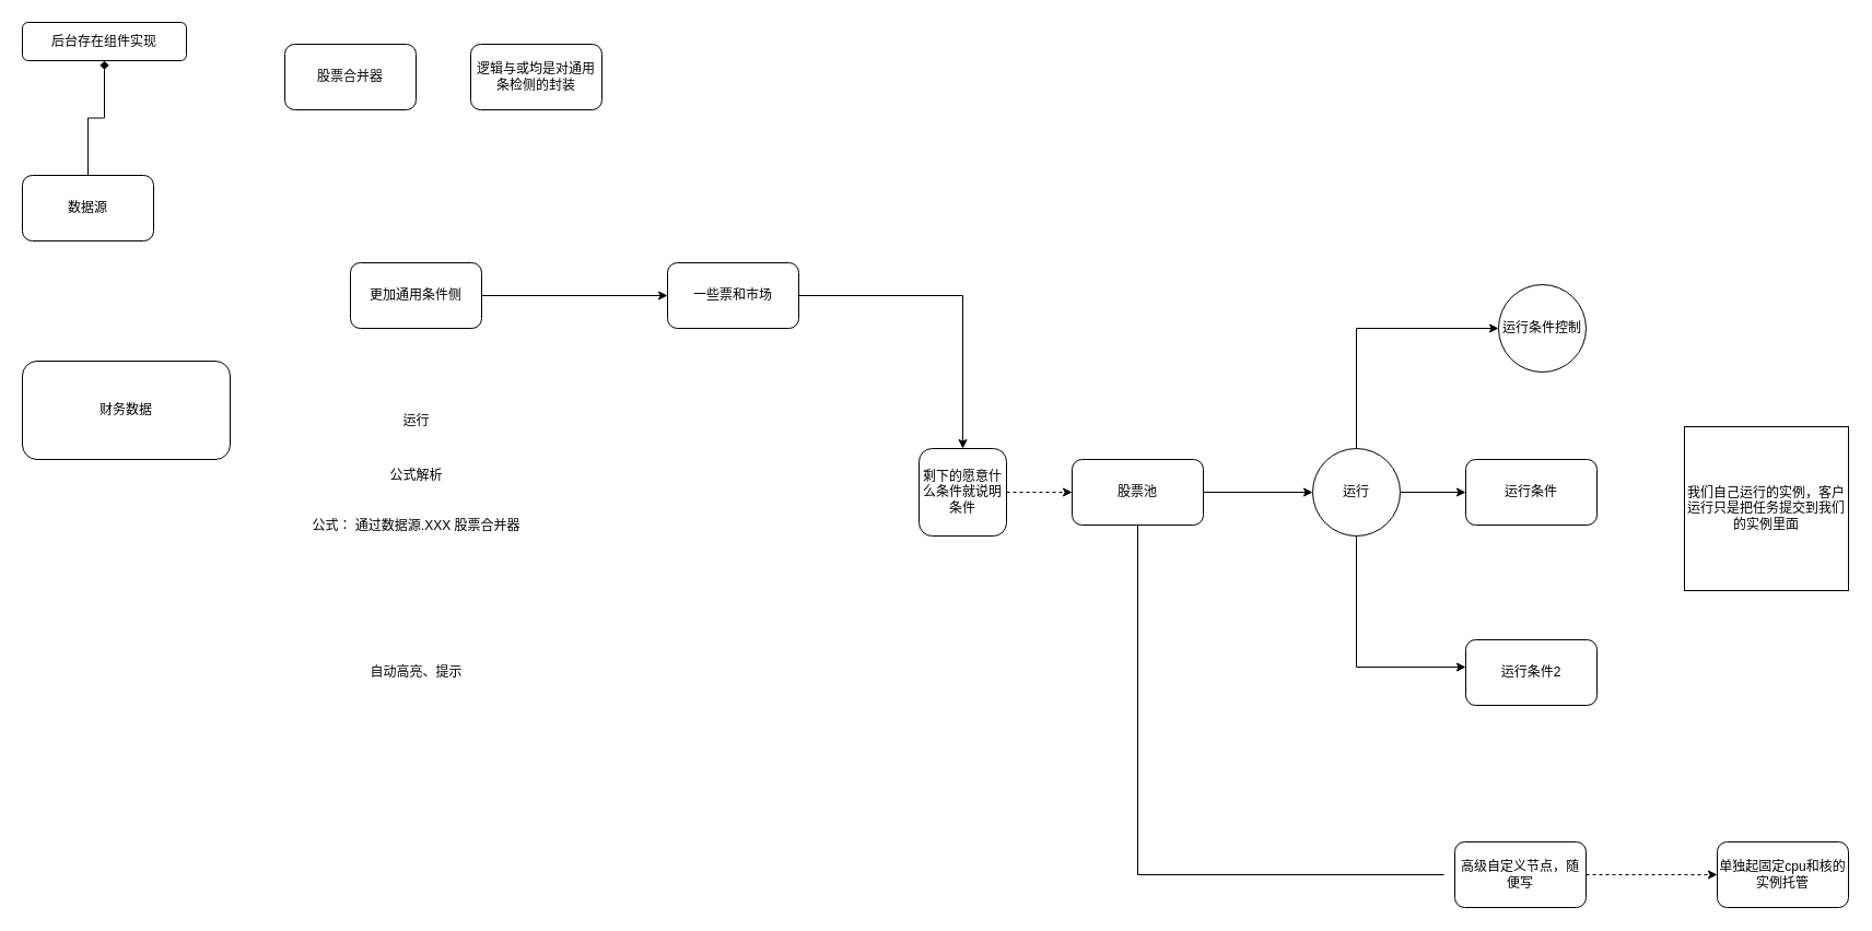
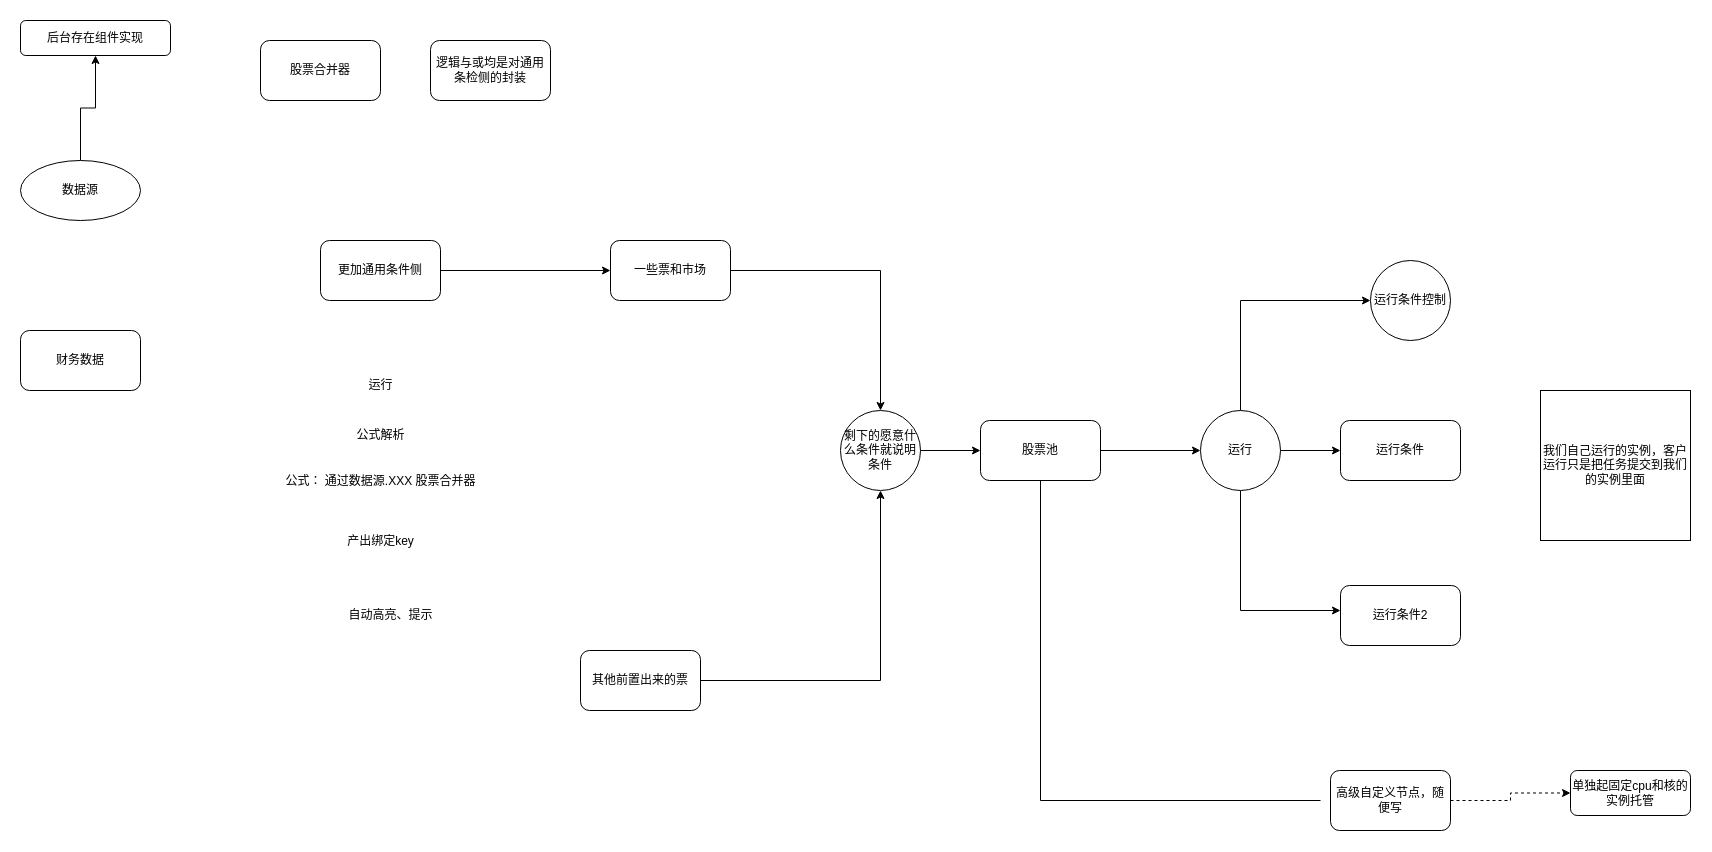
  <mxCell id="0" />
  <mxCell id="1" parent="0" />
- <mxCell id="2" style="edgeStyle=orthogonalEdgeStyle;rounded=0;orthogonalLoop=1;jettySize=auto;html=1;endArrow=diamond;" edge="1" parent="1" source="3" target="15"><mxGeometry relative="1" as="geometry" /></mxCell>
- <mxCell id="3" value="数据源" style="rounded=1;whiteSpace=wrap;html=1;" vertex="1" parent="1"><mxGeometry x="20" y="160" width="120" height="60" as="geometry" /></mxCell>
- <mxCell id="4" value="财务数据" style="rounded=1;whiteSpace=wrap;html=1;" vertex="1" parent="1"><mxGeometry x="20" y="330" width="190" height="90" as="geometry" /></mxCell>
+ <mxCell id="2" style="edgeStyle=orthogonalEdgeStyle;rounded=0;orthogonalLoop=1;jettySize=auto;html=1;" edge="1" parent="1" source="3" target="15"><mxGeometry relative="1" as="geometry" /></mxCell>
+ <mxCell id="3" value="数据源" style="ellipse;whiteSpace=wrap;html=1;" vertex="1" parent="1"><mxGeometry x="20" y="160" width="120" height="60" as="geometry" /></mxCell>
+ <mxCell id="4" value="财务数据" style="rounded=1;whiteSpace=wrap;html=1;" vertex="1" parent="1"><mxGeometry x="20" y="330" width="120" height="60" as="geometry" /></mxCell>
  <mxCell id="5" style="edgeStyle=orthogonalEdgeStyle;rounded=0;orthogonalLoop=1;jettySize=auto;html=1;entryX=0;entryY=0.5;entryDx=0;entryDy=0;" edge="1" parent="1" source="6" target="12"><mxGeometry relative="1" as="geometry" /></mxCell>
  <mxCell id="6" value="更加通用条件侧" style="rounded=1;whiteSpace=wrap;html=1;" vertex="1" parent="1"><mxGeometry x="320" y="240" width="120" height="60" as="geometry" /></mxCell>
  <mxCell id="7" value="公式： 通过数据源.XXX 股票合并器" style="text;html=1;align=center;verticalAlign=middle;whiteSpace=wrap;rounded=0;" vertex="1" parent="1"><mxGeometry x="262.5" y="456" width="235" height="50" as="geometry" /></mxCell>
  <mxCell id="8" value="公式解析" style="text;html=1;align=center;verticalAlign=middle;whiteSpace=wrap;rounded=0;" vertex="1" parent="1"><mxGeometry x="262.5" y="410" width="235" height="50" as="geometry" /></mxCell>
  <mxCell id="9" value="运行" style="text;html=1;align=center;verticalAlign=middle;whiteSpace=wrap;rounded=0;" vertex="1" parent="1"><mxGeometry x="262.5" y="360" width="235" height="50" as="geometry" /></mxCell>
  <mxCell id="10" value="股票合并器" style="rounded=1;whiteSpace=wrap;html=1;" vertex="1" parent="1"><mxGeometry x="260" y="40" width="120" height="60" as="geometry" /></mxCell>
  <mxCell id="11" value="" style="edgeStyle=orthogonalEdgeStyle;rounded=0;orthogonalLoop=1;jettySize=auto;html=1;" edge="1" parent="1" source="12" target="18"><mxGeometry relative="1" as="geometry" /></mxCell>
  <mxCell id="12" value="一些票和市场" style="rounded=1;whiteSpace=wrap;html=1;" vertex="1" parent="1"><mxGeometry x="610" y="240" width="120" height="60" as="geometry" /></mxCell>
- <mxCell id="14" value="自动高亮、提示" style="text;html=1;align=center;verticalAlign=middle;whiteSpace=wrap;rounded=0;" vertex="1" parent="1"><mxGeometry x="262.5" y="590" width="235" height="50" as="geometry" /></mxCell>
+ <mxCell id="13" value="产出绑定key" style="text;html=1;align=center;verticalAlign=middle;whiteSpace=wrap;rounded=0;" vertex="1" parent="1"><mxGeometry x="262.5" y="516" width="235" height="50" as="geometry" /></mxCell>
+ <mxCell id="14" value="自动高亮、提示" style="text;html=1;align=center;verticalAlign=middle;whiteSpace=wrap;rounded=0;" vertex="1" parent="1"><mxGeometry x="272.5" y="590" width="235" height="50" as="geometry" /></mxCell>
  <mxCell id="15" value="后台存在组件实现" style="rounded=1;whiteSpace=wrap;html=1;" vertex="1" parent="1"><mxGeometry x="20" y="20" width="150" height="35" as="geometry" /></mxCell>
  <mxCell id="16" value="逻辑与或均是对通用条检侧的封装" style="rounded=1;whiteSpace=wrap;html=1;" vertex="1" parent="1"><mxGeometry x="430" y="40" width="120" height="60" as="geometry" /></mxCell>
- <mxCell id="17" value="" style="edgeStyle=orthogonalEdgeStyle;rounded=0;orthogonalLoop=1;jettySize=auto;html=1;dashed=1;" edge="1" parent="1" source="18" target="22"><mxGeometry relative="1" as="geometry" /></mxCell>
- <mxCell id="18" value="剩下的愿意什么条件就说明条件" style="whiteSpace=wrap;html=1;rounded=1;" vertex="1" parent="1"><mxGeometry x="840" y="410" width="80" height="80" as="geometry" /></mxCell>
+ <mxCell id="17" value="" style="edgeStyle=orthogonalEdgeStyle;rounded=0;orthogonalLoop=1;jettySize=auto;html=1;" edge="1" parent="1" source="18" target="22"><mxGeometry relative="1" as="geometry" /></mxCell>
+ <mxCell id="18" value="剩下的愿意什么条件就说明条件" style="ellipse;whiteSpace=wrap;html=1;rounded=1;" vertex="1" parent="1"><mxGeometry x="840" y="410" width="80" height="80" as="geometry" /></mxCell>
+ <mxCell id="19" style="edgeStyle=orthogonalEdgeStyle;rounded=0;orthogonalLoop=1;jettySize=auto;html=1;" edge="1" parent="1" source="20" target="18"><mxGeometry relative="1" as="geometry" /></mxCell>
+ <mxCell id="20" value="其他前置出来的票" style="rounded=1;whiteSpace=wrap;html=1;" vertex="1" parent="1"><mxGeometry x="580" y="650" width="120" height="60" as="geometry" /></mxCell>
  <mxCell id="21" value="" style="edgeStyle=orthogonalEdgeStyle;rounded=0;orthogonalLoop=1;jettySize=auto;html=1;" edge="1" parent="1" source="22" target="26"><mxGeometry relative="1" as="geometry" /></mxCell>
  <mxCell id="22" value="股票池" style="whiteSpace=wrap;html=1;rounded=1;" vertex="1" parent="1"><mxGeometry x="980" y="420" width="120" height="60" as="geometry" /></mxCell>
  <mxCell id="23" value="" style="edgeStyle=orthogonalEdgeStyle;rounded=0;orthogonalLoop=1;jettySize=auto;html=1;" edge="1" parent="1" source="26" target="27"><mxGeometry relative="1" as="geometry"><Array as="points"><mxPoint x="1240" y="300" /></Array></mxGeometry></mxCell>
  <mxCell id="24" value="" style="edgeStyle=orthogonalEdgeStyle;rounded=0;orthogonalLoop=1;jettySize=auto;html=1;" edge="1" parent="1" source="26" target="28"><mxGeometry relative="1" as="geometry" /></mxCell>
  <mxCell id="25" value="" style="edgeStyle=orthogonalEdgeStyle;rounded=0;orthogonalLoop=1;jettySize=auto;html=1;" edge="1" parent="1" source="26" target="29"><mxGeometry relative="1" as="geometry"><Array as="points"><mxPoint x="1240" y="610" /></Array></mxGeometry></mxCell>
  <mxCell id="26" value="运行" style="ellipse;whiteSpace=wrap;html=1;rounded=1;" vertex="1" parent="1"><mxGeometry x="1200" y="410" width="80" height="80" as="geometry" /></mxCell>
  <mxCell id="27" value="运行条件控制" style="ellipse;whiteSpace=wrap;html=1;rounded=1;" vertex="1" parent="1"><mxGeometry x="1370" y="260" width="80" height="80" as="geometry" /></mxCell>
  <mxCell id="28" value="运行条件" style="whiteSpace=wrap;html=1;rounded=1;" vertex="1" parent="1"><mxGeometry x="1340" y="420" width="120" height="60" as="geometry" /></mxCell>
  <mxCell id="29" value="运行条件2" style="whiteSpace=wrap;html=1;rounded=1;" vertex="1" parent="1"><mxGeometry x="1340" y="585" width="120" height="60" as="geometry" /></mxCell>
  <mxCell id="30" value="" style="edgeStyle=orthogonalEdgeStyle;rounded=0;orthogonalLoop=1;jettySize=auto;html=1;dashed=1;" edge="1" parent="1" source="31" target="34"><mxGeometry relative="1" as="geometry" /></mxCell>
  <mxCell id="31" value="高级自定义节点，随便写" style="rounded=1;whiteSpace=wrap;html=1;" vertex="1" parent="1"><mxGeometry x="1330" y="770" width="120" height="60" as="geometry" /></mxCell>
  <mxCell id="32" value="我们自己运行的实例，客户运行只是把任务提交到我们的实例里面" style="whiteSpace=wrap;html=1;aspect=fixed;" vertex="1" parent="1"><mxGeometry x="1540" y="390" width="150" height="150" as="geometry" /></mxCell>
  <mxCell id="33" style="edgeStyle=orthogonalEdgeStyle;rounded=0;orthogonalLoop=1;jettySize=auto;html=1;entryX=-0.083;entryY=0.5;entryDx=0;entryDy=0;entryPerimeter=0;endArrow=none;" edge="1" parent="1" source="22" target="31"><mxGeometry relative="1" as="geometry"><Array as="points"><mxPoint x="1040" y="800" /></Array></mxGeometry></mxCell>
- <mxCell id="34" value="单独起固定cpu和核的实例托管" style="whiteSpace=wrap;html=1;rounded=1;" vertex="1" parent="1"><mxGeometry x="1570" y="770" width="120" height="60" as="geometry" /></mxCell>
+ <mxCell id="34" value="单独起固定cpu和核的实例托管" style="whiteSpace=wrap;html=1;rounded=1;" vertex="1" parent="1"><mxGeometry x="1570" y="770" width="120" height="45" as="geometry" /></mxCell>
